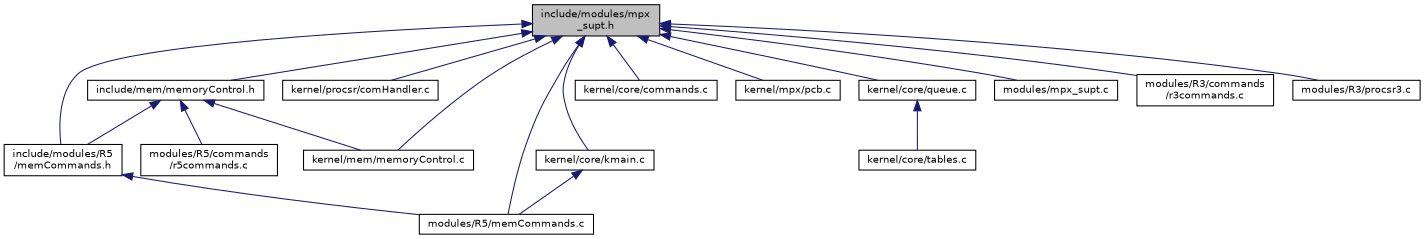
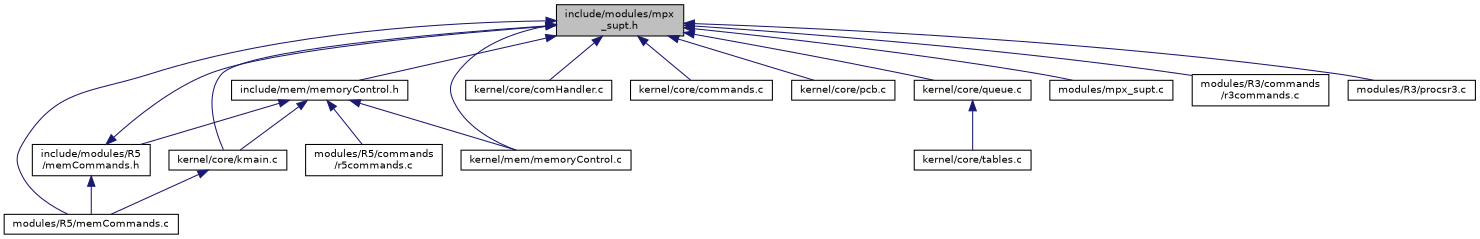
  digraph {
    node [color=black fillcolor=white fontname=Helvetica fontsize=10 shape=record style=filled]
    edge [color=midnightblue dir=back fontname=Helvetica fontsize=10 labelfontname=Helvetica labelfontsize=10 style=solid]
    n1 [fillcolor=grey75 fontcolor=black height=0.2 label="include/modules/mpx\l_supt.h" width=0.4]
    n2 [height=0.2 label="include/mem/memoryControl.h" width=0.4]
    n3 [height=0.2 label="include/modules/R5\l/memCommands.h" width=0.4]
-   n4 [height=0.2 label="kernel/procsr/comHandler.c" width=0.4]
+   n4 [height=0.2 label="kernel/core/comHandler.c" width=0.4]
    n5 [height=0.2 label="modules/R5/memCommands.c" width=0.4]
    n6 [height=0.2 label="kernel/core/kmain.c" width=0.4]
    n7 [height=0.2 label="kernel/mem/memoryControl.c" width=0.4]
    n8 [height=0.2 label="kernel/core/commands.c" width=0.4]
-   n9 [height=0.2 label="kernel/mpx/pcb.c" width=0.4]
+   n9 [height=0.2 label="kernel/core/pcb.c" width=0.4]
    n10 [height=0.2 label="kernel/core/queue.c" width=0.4]
    n11 [height=0.2 label="modules/mpx_supt.c" width=0.4]
    n12 [height=0.2 label="modules/R3/commands\l/r3commands.c" width=0.4]
    n13 [height=0.2 label="modules/R3/procsr3.c" width=0.4]
    n14 [height=0.2 label="modules/R5/commands\l/r5commands.c" width=0.4]
    n15 [height=0.2 label="kernel/core/tables.c" width=0.4]
    n1 -> n2
-   n1 -> n3
+   n3 -> n1
    n1 -> n4
    n1 -> n5
    n1 -> n6
    n1 -> n7
    n1 -> n8
    n1 -> n9
    n1 -> n10
    n1 -> n11
    n1 -> n12
    n1 -> n13
    n2 -> n3
+   n2 -> n6
    n2 -> n7
    n2 -> n14
    n3 -> n5
    n6 -> n5
    n10 -> n15
  }
